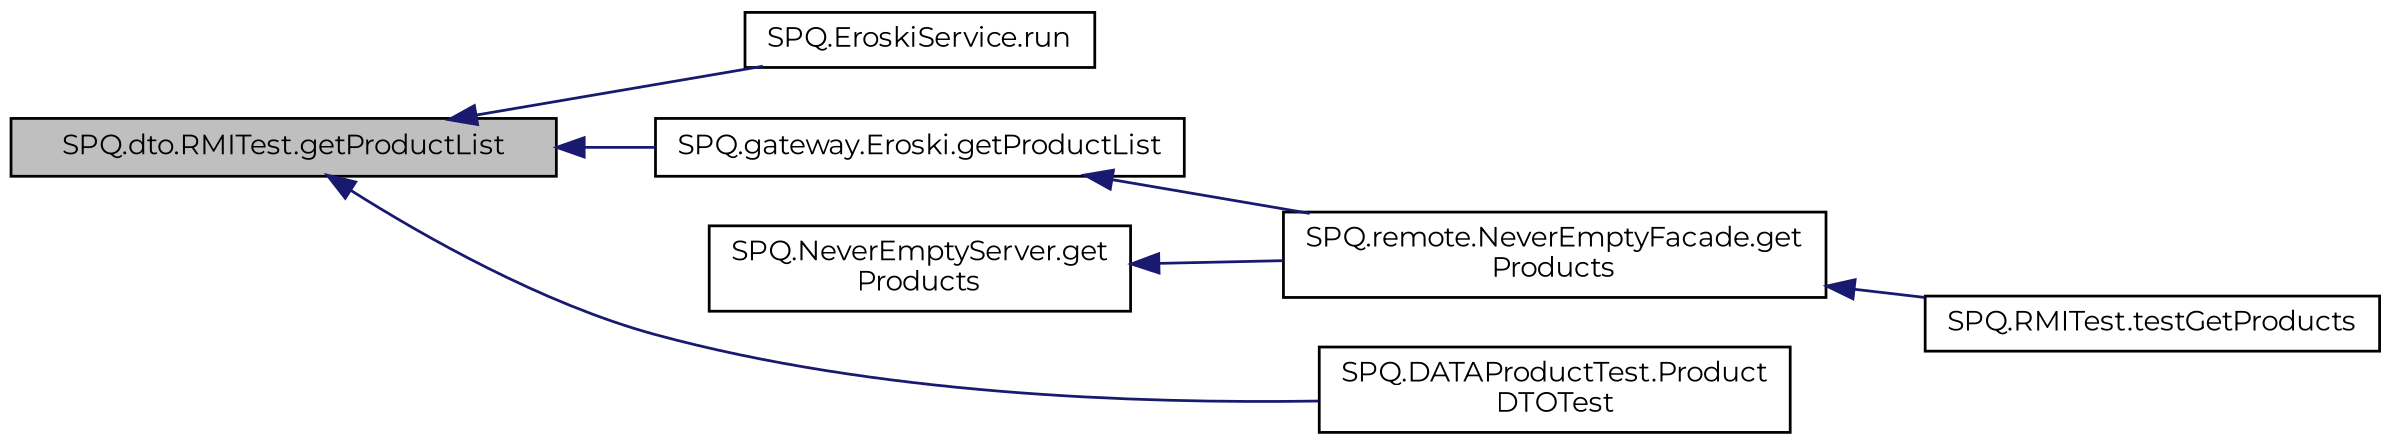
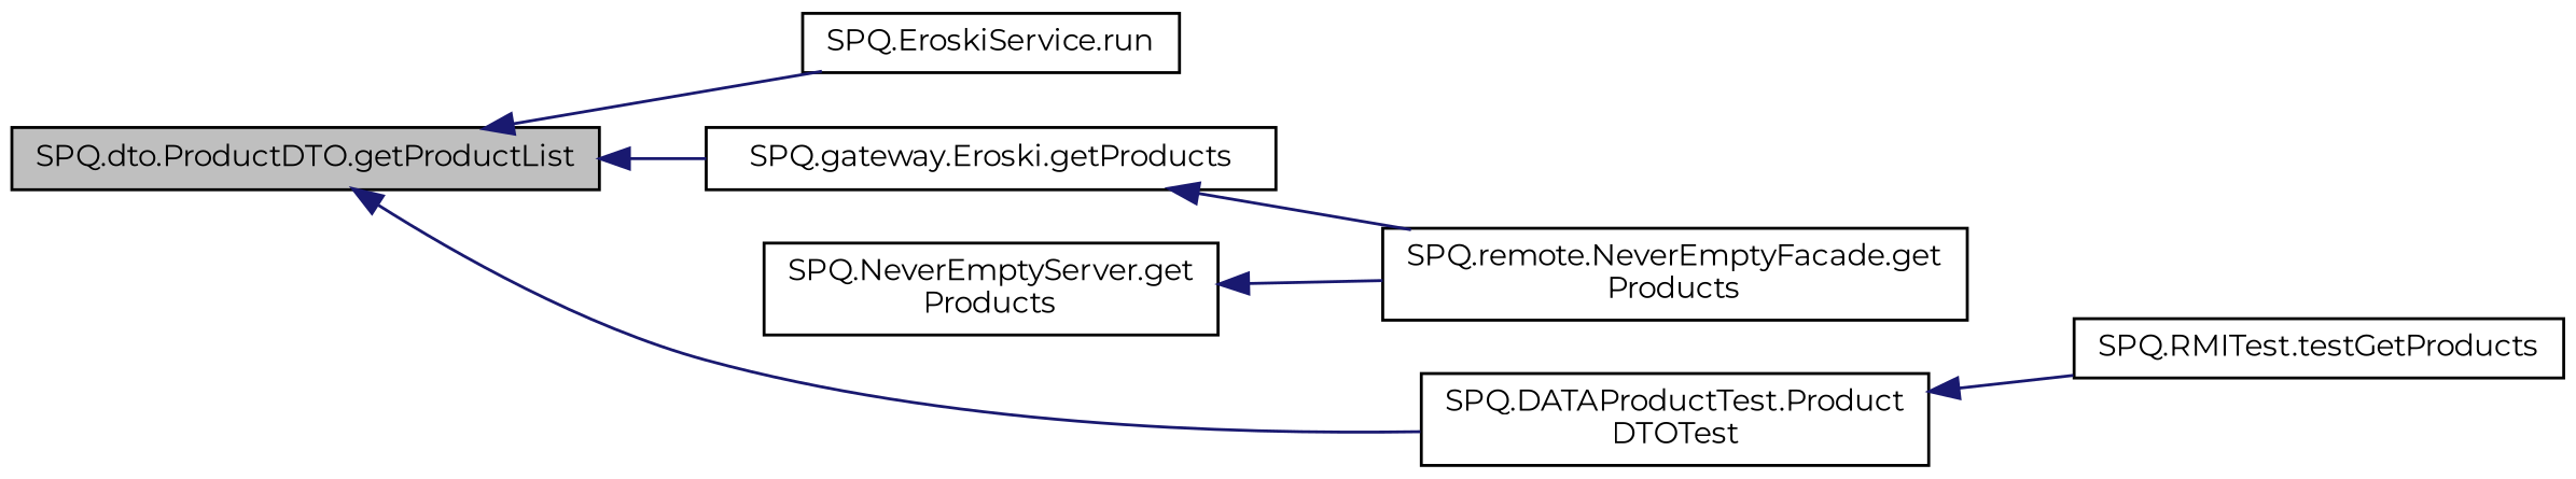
  digraph {
    fontname=Montserrat
    rankdir=LR
    node [color=black fillcolor=white fontname=Montserrat fontsize=10 shape=record style=filled]
    edge [color=midnightblue dir=back fontname=Montserrat fontsize=10 labelfontname=Helvetica labelfontsize=10 style=solid]
-   n1 [fillcolor=grey75 fontcolor=black height=0.2 label="SPQ.dto.RMITest.getProductList" width=0.4]
+   n1 [fillcolor=grey75 fontcolor=black height=0.2 label="SPQ.dto.ProductDTO.getProductList" width=0.4]
    n2 [height=0.2 label="SPQ.EroskiService.run" width=0.4]
-   n3 [height=0.2 label="SPQ.gateway.Eroski.getProductList" width=0.4]
+   n3 [height=0.2 label="SPQ.gateway.Eroski.getProducts" width=0.4]
    n4 [height=0.2 label="SPQ.DATAProductTest.Product\lDTOTest" width=0.4]
    n5 [height=0.2 label="SPQ.remote.NeverEmptyFacade.get\lProducts" width=0.4]
    n6 [height=0.2 label="SPQ.NeverEmptyServer.get\lProducts" width=0.4]
    n7 [height=0.2 label="SPQ.RMITest.testGetProducts" width=0.4]
    n1 -> n2
    n1 -> n3
    n1 -> n4
    n3 -> n5
-   n5 -> n7
+   n4 -> n7
    n6 -> n5
  }
